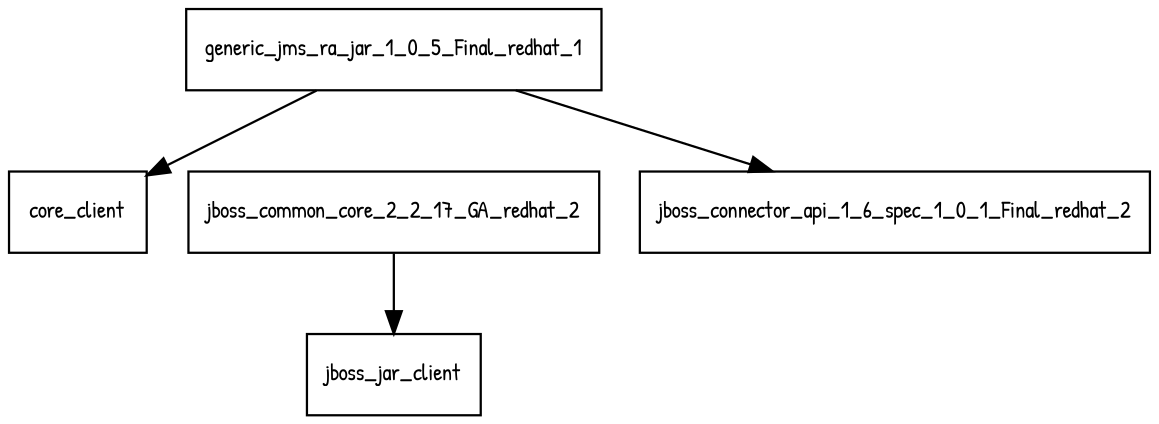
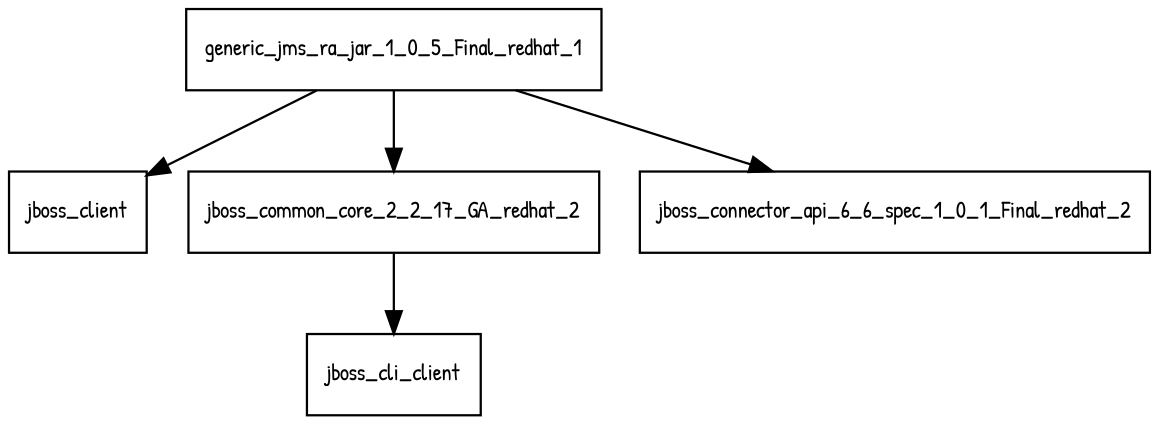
  digraph {
    fontname="Patrick Hand"
    node [fontname="Patrick Hand" fontsize=10.0 shape=box]
    edge [fontname="Patrick Hand"]
    generic_jms_ra_jar_1_0_5_Final_redhat_1
-   jboss_client [label=core_client]
+   jboss_client
    jboss_common_core_2_2_17_GA_redhat_2
-   jboss_connector_api_1_6_spec_1_0_1_Final_redhat_2
-   jboss_cli_client [label=jboss_jar_client]
+   jboss_connector_api_1_6_spec_1_0_1_Final_redhat_2 [label=jboss_connector_api_6_6_spec_1_0_1_Final_redhat_2]
+   jboss_cli_client
    generic_jms_ra_jar_1_0_5_Final_redhat_1 -> jboss_client
+   generic_jms_ra_jar_1_0_5_Final_redhat_1 -> jboss_common_core_2_2_17_GA_redhat_2
    generic_jms_ra_jar_1_0_5_Final_redhat_1 -> jboss_connector_api_1_6_spec_1_0_1_Final_redhat_2
    jboss_common_core_2_2_17_GA_redhat_2 -> jboss_cli_client
  }
